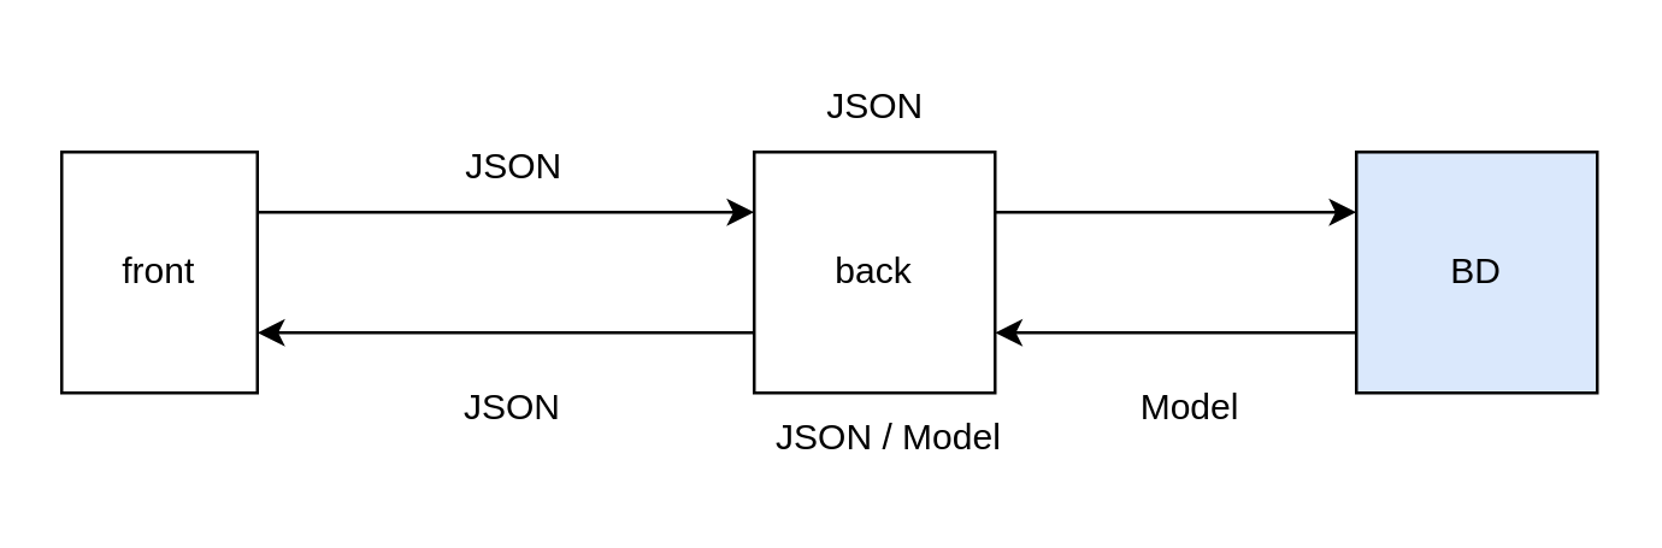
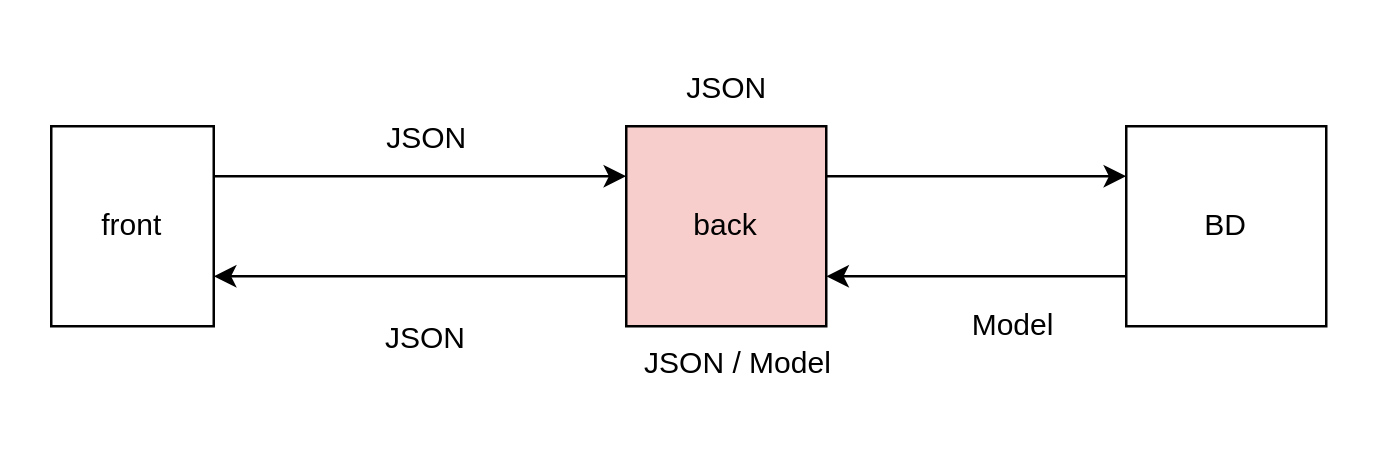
  <mxCell id="0" />
  <mxCell id="1" parent="0" />
  <mxCell id="2" value="front" style="whiteSpace=wrap;html=1;aspect=fixed;" vertex="1" parent="1"><mxGeometry x="20" y="50" width="65" height="80" as="geometry" /></mxCell>
  <mxCell id="3" style="edgeStyle=orthogonalEdgeStyle;rounded=0;orthogonalLoop=1;jettySize=auto;html=1;exitX=0;exitY=0.75;exitDx=0;exitDy=0;entryX=1;entryY=0.75;entryDx=0;entryDy=0;" edge="1" parent="1" source="5" target="2"><mxGeometry relative="1" as="geometry" /></mxCell>
  <mxCell id="4" style="edgeStyle=orthogonalEdgeStyle;rounded=0;orthogonalLoop=1;jettySize=auto;html=1;exitX=1;exitY=0.25;exitDx=0;exitDy=0;entryX=0;entryY=0.25;entryDx=0;entryDy=0;" edge="1" parent="1" source="5" target="7"><mxGeometry relative="1" as="geometry" /></mxCell>
- <mxCell id="5" value="back" style="whiteSpace=wrap;html=1;aspect=fixed;" vertex="1" parent="1"><mxGeometry x="250" y="50" width="80" height="80" as="geometry" /></mxCell>
+ <mxCell id="5" value="back" style="whiteSpace=wrap;html=1;aspect=fixed;fillColor=#f8cecc;" vertex="1" parent="1"><mxGeometry x="250" y="50" width="80" height="80" as="geometry" /></mxCell>
  <mxCell id="6" style="edgeStyle=orthogonalEdgeStyle;rounded=0;orthogonalLoop=1;jettySize=auto;html=1;exitX=0;exitY=0.75;exitDx=0;exitDy=0;entryX=1;entryY=0.75;entryDx=0;entryDy=0;" edge="1" parent="1" source="7" target="5"><mxGeometry relative="1" as="geometry" /></mxCell>
- <mxCell id="7" value="BD" style="whiteSpace=wrap;html=1;aspect=fixed;fillColor=#dae8fc;" vertex="1" parent="1"><mxGeometry x="450" y="50" width="80" height="80" as="geometry" /></mxCell>
+ <mxCell id="7" value="BD" style="whiteSpace=wrap;html=1;aspect=fixed;" vertex="1" parent="1"><mxGeometry x="450" y="50" width="80" height="80" as="geometry" /></mxCell>
  <mxCell id="8" value="" style="endArrow=classic;html=1;rounded=0;exitX=1;exitY=0.25;exitDx=0;exitDy=0;entryX=0;entryY=0.25;entryDx=0;entryDy=0;" edge="1" parent="1" source="2" target="5"><mxGeometry width="50" height="50" relative="1" as="geometry"><mxPoint x="550" y="270" as="sourcePoint" /><mxPoint x="600" y="220" as="targetPoint" /></mxGeometry></mxCell>
- <mxCell id="9" value="Model" style="text;html=1;strokeColor=none;fillColor=none;align=center;verticalAlign=middle;whiteSpace=wrap;rounded=0;" vertex="1" parent="1"><mxGeometry x="365" y="120" width="60" height="30" as="geometry" /></mxCell>
+ <mxCell id="9" value="Model" style="text;html=1;strokeColor=none;fillColor=none;align=center;verticalAlign=middle;whiteSpace=wrap;rounded=0;" vertex="1" parent="1"><mxGeometry x="375" y="115" width="60" height="30" as="geometry" /></mxCell>
  <mxCell id="10" value="JSON" style="text;html=1;align=center;verticalAlign=middle;resizable=0;points=[];autosize=1;strokeColor=none;fillColor=none;" vertex="1" parent="1"><mxGeometry x="140" y="40" width="60" height="30" as="geometry" /></mxCell>
  <mxCell id="11" value="JSON" style="text;html=1;strokeColor=none;fillColor=none;align=center;verticalAlign=middle;whiteSpace=wrap;rounded=0;" vertex="1" parent="1"><mxGeometry x="140" y="120" width="60" height="30" as="geometry" /></mxCell>
  <mxCell id="12" value="JSON / Model" style="text;html=1;strokeColor=none;fillColor=none;align=center;verticalAlign=middle;whiteSpace=wrap;rounded=0;" vertex="1" parent="1"><mxGeometry x="225" y="130" width="140" height="30" as="geometry" /></mxCell>
  <mxCell id="13" value="JSON" style="text;html=1;align=center;verticalAlign=middle;resizable=0;points=[];autosize=1;strokeColor=none;fillColor=none;" vertex="1" parent="1"><mxGeometry x="260" y="20" width="60" height="30" as="geometry" /></mxCell>
